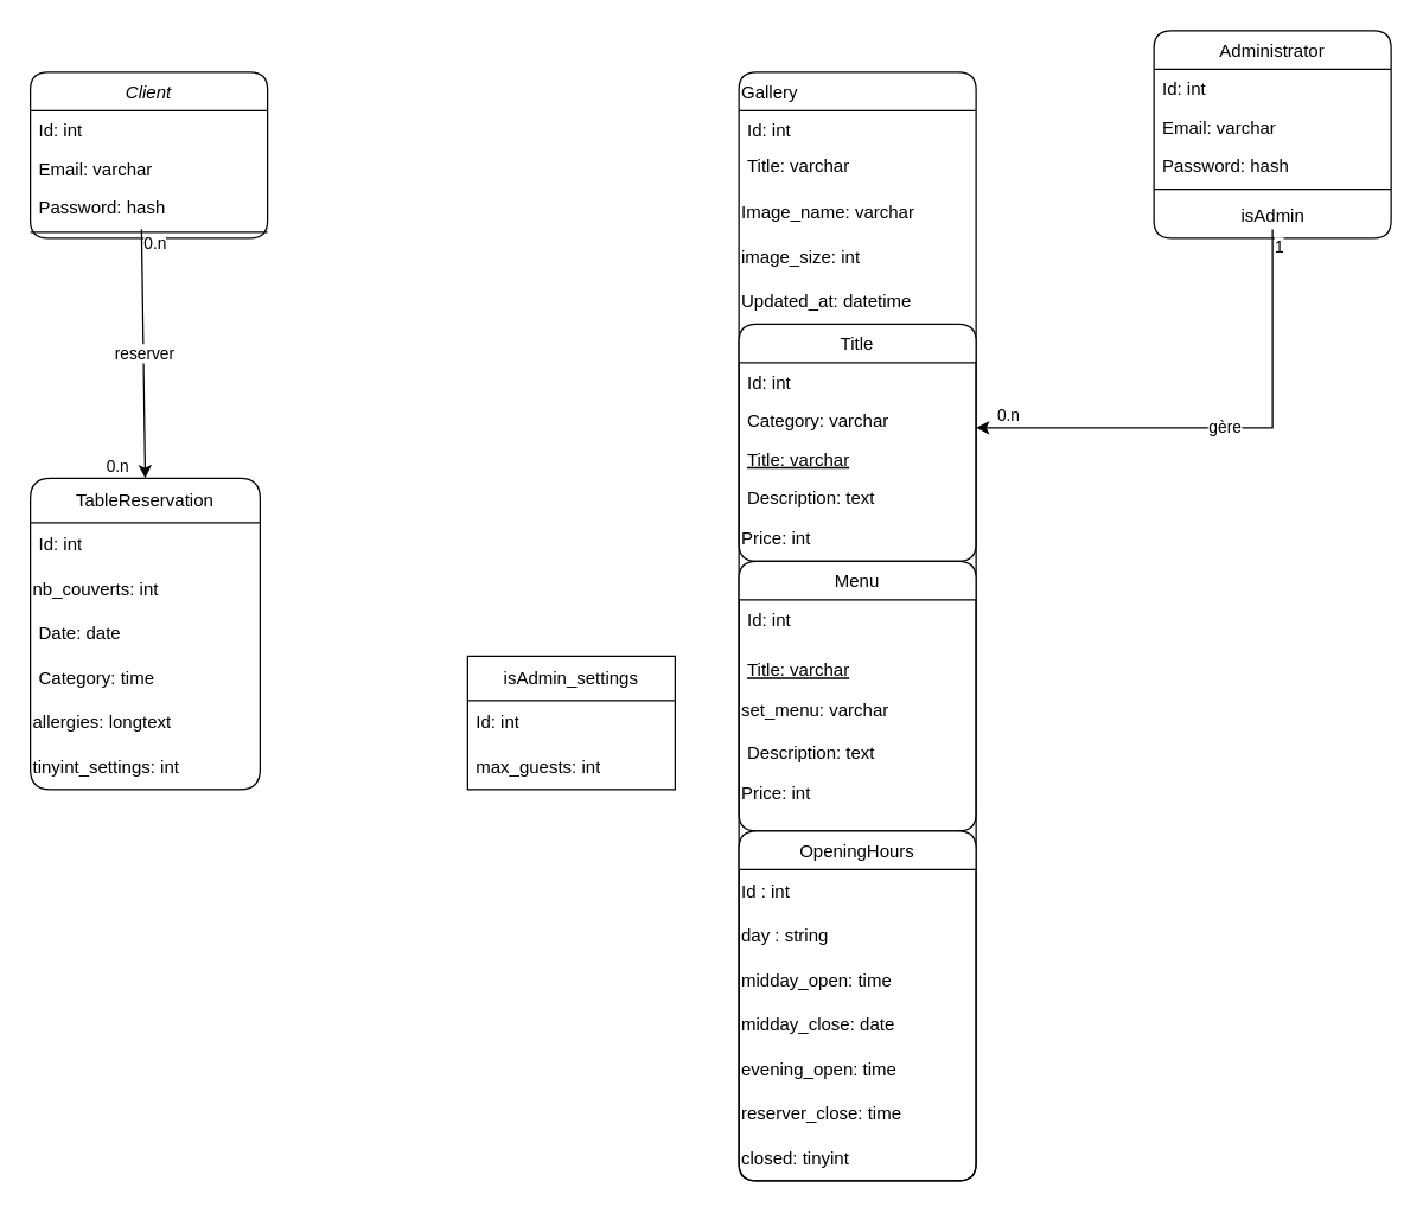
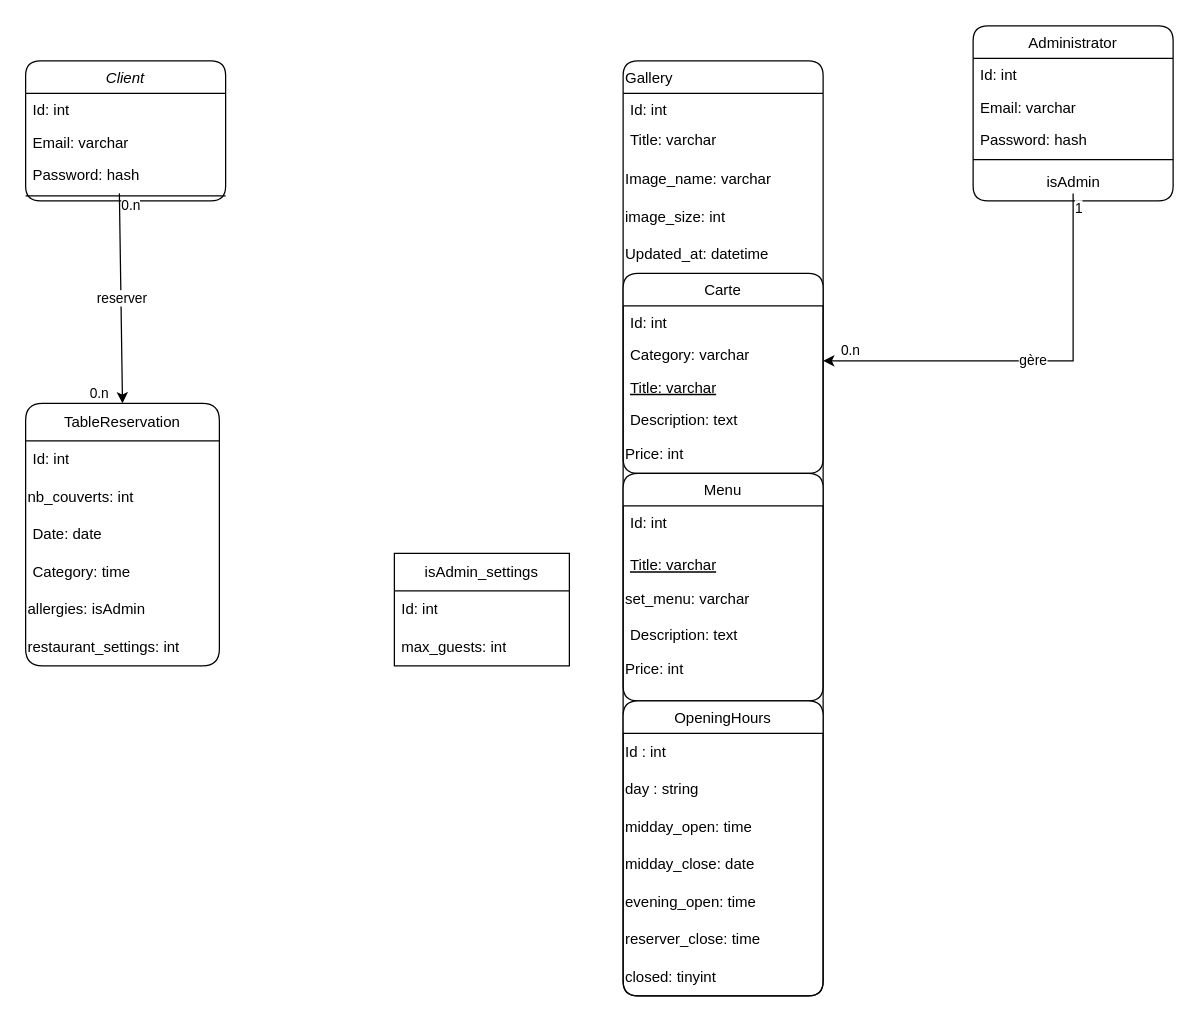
  <mxCell id="0" />
  <mxCell id="1" parent="0" />
  <mxCell id="2" value="TableReservation" style="swimlane;fontStyle=0;childLayout=stackLayout;horizontal=1;startSize=30;horizontalStack=0;resizeParent=1;resizeParentMax=0;resizeLast=0;collapsible=1;marginBottom=0;whiteSpace=wrap;html=1;gradientColor=none;rounded=1;" parent="1" vertex="1"><mxGeometry x="20" y="322" width="155" height="210" as="geometry" /></mxCell>
  <mxCell id="3" value="Id: int" style="text;strokeColor=none;fillColor=none;align=left;verticalAlign=middle;spacingLeft=4;spacingRight=4;overflow=hidden;points=[[0,0.5],[1,0.5]];portConstraint=eastwest;rotatable=0;whiteSpace=wrap;html=1;" parent="2" vertex="1"><mxGeometry y="30" width="155" height="30" as="geometry" /></mxCell>
  <mxCell id="4" value="nb_couverts: int" style="text;html=1;align=left;verticalAlign=middle;resizable=0;points=[];autosize=1;strokeColor=none;fillColor=none;" parent="2" vertex="1"><mxGeometry y="60" width="155" height="30" as="geometry" /></mxCell>
  <mxCell id="5" value="Date: date" style="text;strokeColor=none;fillColor=none;align=left;verticalAlign=middle;spacingLeft=4;spacingRight=4;overflow=hidden;points=[[0,0.5],[1,0.5]];portConstraint=eastwest;rotatable=0;whiteSpace=wrap;html=1;" parent="2" vertex="1"><mxGeometry y="90" width="155" height="30" as="geometry" /></mxCell>
  <mxCell id="6" value="Category: time" style="text;strokeColor=none;fillColor=none;align=left;verticalAlign=middle;spacingLeft=4;spacingRight=4;overflow=hidden;points=[[0,0.5],[1,0.5]];portConstraint=eastwest;rotatable=0;whiteSpace=wrap;html=1;" parent="2" vertex="1"><mxGeometry y="120" width="155" height="30" as="geometry" /></mxCell>
- <mxCell id="7" value="allergies: longtext" style="text;html=1;align=left;verticalAlign=middle;resizable=0;points=[];autosize=1;strokeColor=none;fillColor=none;" parent="2" vertex="1"><mxGeometry y="150" width="155" height="30" as="geometry" /></mxCell>
- <mxCell id="8" value="tinyint_settings: int" style="text;html=1;align=left;verticalAlign=middle;resizable=0;points=[];autosize=1;strokeColor=none;fillColor=none;" parent="2" vertex="1"><mxGeometry y="180" width="155" height="30" as="geometry" /></mxCell>
+ <mxCell id="7" value="allergies: isAdmin" style="text;html=1;align=left;verticalAlign=middle;resizable=0;points=[];autosize=1;strokeColor=none;fillColor=none;" parent="2" vertex="1"><mxGeometry y="150" width="155" height="30" as="geometry" /></mxCell>
+ <mxCell id="8" value="restaurant_settings: int" style="text;html=1;align=left;verticalAlign=middle;resizable=0;points=[];autosize=1;strokeColor=none;fillColor=none;" parent="2" vertex="1"><mxGeometry y="180" width="155" height="30" as="geometry" /></mxCell>
  <mxCell id="9" value="Client" style="swimlane;fontStyle=2;align=center;verticalAlign=top;childLayout=stackLayout;horizontal=1;startSize=26;horizontalStack=0;resizeParent=1;resizeLast=0;collapsible=1;marginBottom=0;rounded=1;shadow=0;strokeWidth=1;" parent="1" vertex="1"><mxGeometry x="20" y="48" width="160" height="112" as="geometry"><mxRectangle x="230" y="140" width="160" height="26" as="alternateBounds" /></mxGeometry></mxCell>
  <mxCell id="10" value="Id: int" style="text;align=left;verticalAlign=top;spacingLeft=4;spacingRight=4;overflow=hidden;rotatable=0;points=[[0,0.5],[1,0.5]];portConstraint=eastwest;rounded=1;shadow=0;html=0;" parent="9" vertex="1"><mxGeometry y="26" width="160" height="26" as="geometry" /></mxCell>
  <mxCell id="11" value="Email: varchar " style="text;align=left;verticalAlign=top;spacingLeft=4;spacingRight=4;overflow=hidden;rotatable=0;points=[[0,0.5],[1,0.5]];portConstraint=eastwest;rounded=1;shadow=0;html=0;" parent="9" vertex="1"><mxGeometry y="52" width="160" height="26" as="geometry" /></mxCell>
  <mxCell id="12" value="Password: hash" style="text;align=left;verticalAlign=top;spacingLeft=4;spacingRight=4;overflow=hidden;rotatable=0;points=[[0,0.5],[1,0.5]];portConstraint=eastwest;rounded=1;" parent="9" vertex="1"><mxGeometry y="78" width="160" height="26" as="geometry" /></mxCell>
  <mxCell id="13" value="" style="line;html=1;strokeWidth=1;align=left;verticalAlign=middle;spacingTop=-1;spacingLeft=3;spacingRight=3;rotatable=0;labelPosition=right;points=[];portConstraint=eastwest;rounded=1;" parent="9" vertex="1"><mxGeometry y="104" width="160" height="8" as="geometry" /></mxCell>
  <mxCell id="14" value="Gallery" style="swimlane;fontStyle=0;align=left;verticalAlign=top;childLayout=stackLayout;horizontal=1;startSize=26;horizontalStack=0;resizeParent=1;resizeLast=0;collapsible=1;marginBottom=0;rounded=1;shadow=0;strokeWidth=1;" parent="1" vertex="1"><mxGeometry x="498" y="48" width="160" height="748" as="geometry"><mxRectangle x="340" y="380" width="170" height="26" as="alternateBounds" /></mxGeometry></mxCell>
  <mxCell id="15" value="Id: int" style="text;align=left;verticalAlign=top;spacingLeft=4;spacingRight=4;overflow=hidden;rotatable=0;points=[[0,0.5],[1,0.5]];portConstraint=eastwest;rounded=1;" parent="14" vertex="1"><mxGeometry y="26" width="160" height="24" as="geometry" /></mxCell>
  <mxCell id="16" value="Title: varchar" style="text;align=left;verticalAlign=top;spacingLeft=4;spacingRight=4;overflow=hidden;rotatable=0;points=[[0,0.5],[1,0.5]];portConstraint=eastwest;rounded=1;" parent="14" vertex="1"><mxGeometry y="50" width="160" height="30" as="geometry" /></mxCell>
  <mxCell id="17" value="Image_name: varchar" style="text;html=1;align=left;verticalAlign=middle;resizable=0;points=[];autosize=1;strokeColor=none;fillColor=none;" parent="14" vertex="1"><mxGeometry y="80" width="160" height="30" as="geometry" /></mxCell>
  <mxCell id="18" value="image_size: int" style="text;html=1;align=left;verticalAlign=middle;resizable=0;points=[];autosize=1;strokeColor=none;fillColor=none;" parent="14" vertex="1"><mxGeometry y="110" width="160" height="30" as="geometry" /></mxCell>
  <mxCell id="19" value="Updated_at: datetime" style="text;html=1;align=left;verticalAlign=middle;resizable=0;points=[];autosize=1;strokeColor=none;fillColor=none;" parent="14" vertex="1"><mxGeometry y="140" width="160" height="30" as="geometry" /></mxCell>
- <mxCell id="20" value="Title" style="swimlane;fontStyle=0;align=center;verticalAlign=top;childLayout=stackLayout;horizontal=1;startSize=26;horizontalStack=0;resizeParent=1;resizeLast=0;collapsible=1;marginBottom=0;rounded=1;shadow=0;strokeWidth=1;" parent="14" vertex="1"><mxGeometry y="170" width="160" height="160" as="geometry"><mxRectangle x="130" y="380" width="160" height="26" as="alternateBounds" /></mxGeometry></mxCell>
+ <mxCell id="20" value="Carte" style="swimlane;fontStyle=0;align=center;verticalAlign=top;childLayout=stackLayout;horizontal=1;startSize=26;horizontalStack=0;resizeParent=1;resizeLast=0;collapsible=1;marginBottom=0;rounded=1;shadow=0;strokeWidth=1;" parent="14" vertex="1"><mxGeometry y="170" width="160" height="160" as="geometry"><mxRectangle x="130" y="380" width="160" height="26" as="alternateBounds" /></mxGeometry></mxCell>
  <mxCell id="21" value="Id: int" style="text;align=left;verticalAlign=top;spacingLeft=4;spacingRight=4;overflow=hidden;rotatable=0;points=[[0,0.5],[1,0.5]];portConstraint=eastwest;rounded=1;" parent="20" vertex="1"><mxGeometry y="26" width="160" height="26" as="geometry" /></mxCell>
  <mxCell id="22" value="Category: varchar" style="text;align=left;verticalAlign=top;spacingLeft=4;spacingRight=4;overflow=hidden;rotatable=0;points=[[0,0.5],[1,0.5]];portConstraint=eastwest;rounded=1;shadow=0;html=0;" parent="20" vertex="1"><mxGeometry y="52" width="160" height="26" as="geometry" /></mxCell>
  <mxCell id="23" value="Title: varchar" style="text;align=left;verticalAlign=top;spacingLeft=4;spacingRight=4;overflow=hidden;rotatable=0;points=[[0,0.5],[1,0.5]];portConstraint=eastwest;fontStyle=4;rounded=1;" parent="20" vertex="1"><mxGeometry y="78" width="160" height="26" as="geometry" /></mxCell>
  <mxCell id="24" value="Description: text" style="text;align=left;verticalAlign=top;spacingLeft=4;spacingRight=4;overflow=hidden;rotatable=0;points=[[0,0.5],[1,0.5]];portConstraint=eastwest;rounded=1;" parent="20" vertex="1"><mxGeometry y="104" width="160" height="26" as="geometry" /></mxCell>
  <mxCell id="25" value="Price: int" style="text;html=1;align=left;verticalAlign=middle;resizable=0;points=[];autosize=1;strokeColor=none;fillColor=none;" parent="20" vertex="1"><mxGeometry y="130" width="160" height="30" as="geometry" /></mxCell>
  <mxCell id="26" value="Menu" style="swimlane;fontStyle=0;align=center;verticalAlign=top;childLayout=stackLayout;horizontal=1;startSize=26;horizontalStack=0;resizeParent=1;resizeLast=0;collapsible=1;marginBottom=0;rounded=1;shadow=0;strokeWidth=1;" parent="14" vertex="1"><mxGeometry y="330" width="160" height="182" as="geometry"><mxRectangle y="330" width="160" height="26" as="alternateBounds" /></mxGeometry></mxCell>
  <mxCell id="27" value="Id: int" style="text;align=left;verticalAlign=top;spacingLeft=4;spacingRight=4;overflow=hidden;rotatable=0;points=[[0,0.5],[1,0.5]];portConstraint=eastwest;rounded=1;" parent="26" vertex="1"><mxGeometry y="26" width="160" height="34" as="geometry" /></mxCell>
  <mxCell id="28" value="Title: varchar" style="text;align=left;verticalAlign=top;spacingLeft=4;spacingRight=4;overflow=hidden;rotatable=0;points=[[0,0.5],[1,0.5]];portConstraint=eastwest;fontStyle=4;rounded=1;" parent="26" vertex="1"><mxGeometry y="60" width="160" height="26" as="geometry" /></mxCell>
  <mxCell id="29" value="set_menu: varchar" style="text;html=1;align=left;verticalAlign=middle;resizable=0;points=[];autosize=1;strokeColor=none;fillColor=none;" parent="26" vertex="1"><mxGeometry y="86" width="160" height="30" as="geometry" /></mxCell>
  <mxCell id="30" value="Description: text" style="text;align=left;verticalAlign=top;spacingLeft=4;spacingRight=4;overflow=hidden;rotatable=0;points=[[0,0.5],[1,0.5]];portConstraint=eastwest;rounded=1;" parent="26" vertex="1"><mxGeometry y="116" width="160" height="26" as="geometry" /></mxCell>
  <mxCell id="31" value="Price: int" style="text;html=1;align=left;verticalAlign=middle;resizable=0;points=[];autosize=1;strokeColor=none;fillColor=none;" parent="26" vertex="1"><mxGeometry y="142" width="160" height="30" as="geometry" /></mxCell>
  <mxCell id="32" value="OpeningHours" style="swimlane;fontStyle=0;align=center;verticalAlign=top;childLayout=stackLayout;horizontal=1;startSize=26;horizontalStack=0;resizeParent=1;resizeLast=0;collapsible=1;marginBottom=0;rounded=1;shadow=0;strokeWidth=1;" parent="14" vertex="1"><mxGeometry y="512" width="160" height="236" as="geometry"><mxRectangle x="130" y="380" width="160" height="26" as="alternateBounds" /></mxGeometry></mxCell>
  <mxCell id="33" value="Id : int" style="text;html=1;align=left;verticalAlign=middle;resizable=0;points=[];autosize=1;strokeColor=none;fillColor=none;" parent="32" vertex="1"><mxGeometry y="26" width="160" height="30" as="geometry" /></mxCell>
  <mxCell id="34" value="day : string" style="text;html=1;align=left;verticalAlign=middle;resizable=0;points=[];autosize=1;strokeColor=none;fillColor=none;" parent="32" vertex="1"><mxGeometry y="56" width="160" height="30" as="geometry" /></mxCell>
  <mxCell id="35" value="midday_open: time" style="text;html=1;align=left;verticalAlign=middle;resizable=0;points=[];autosize=1;strokeColor=none;fillColor=none;" parent="32" vertex="1"><mxGeometry y="86" width="160" height="30" as="geometry" /></mxCell>
  <mxCell id="36" value="midday_close: date" style="text;html=1;align=left;verticalAlign=middle;resizable=0;points=[];autosize=1;strokeColor=none;fillColor=none;" parent="32" vertex="1"><mxGeometry y="116" width="160" height="30" as="geometry" /></mxCell>
  <mxCell id="37" value="evening_open: time" style="text;html=1;align=left;verticalAlign=middle;resizable=0;points=[];autosize=1;strokeColor=none;fillColor=none;" parent="32" vertex="1"><mxGeometry y="146" width="160" height="30" as="geometry" /></mxCell>
  <mxCell id="38" value="reserver_close: time" style="text;html=1;align=left;verticalAlign=middle;resizable=0;points=[];autosize=1;strokeColor=none;fillColor=none;" parent="32" vertex="1"><mxGeometry y="176" width="160" height="30" as="geometry" /></mxCell>
  <mxCell id="39" value="closed: tinyint" style="text;html=1;align=left;verticalAlign=middle;resizable=0;points=[];autosize=1;strokeColor=none;fillColor=none;" parent="32" vertex="1"><mxGeometry y="206" width="160" height="30" as="geometry" /></mxCell>
  <mxCell id="40" value="Administrator" style="swimlane;fontStyle=0;align=center;verticalAlign=top;childLayout=stackLayout;horizontal=1;startSize=26;horizontalStack=0;resizeParent=1;resizeLast=0;collapsible=1;marginBottom=0;rounded=1;shadow=0;strokeWidth=1;" parent="1" vertex="1"><mxGeometry x="778" y="20" width="160" height="140" as="geometry"><mxRectangle x="550" y="140" width="160" height="26" as="alternateBounds" /></mxGeometry></mxCell>
  <mxCell id="41" value="Id: int" style="text;align=left;verticalAlign=top;spacingLeft=4;spacingRight=4;overflow=hidden;rotatable=0;points=[[0,0.5],[1,0.5]];portConstraint=eastwest;rounded=1;" parent="40" vertex="1"><mxGeometry y="26" width="160" height="26" as="geometry" /></mxCell>
  <mxCell id="42" value="Email: varchar" style="text;align=left;verticalAlign=top;spacingLeft=4;spacingRight=4;overflow=hidden;rotatable=0;points=[[0,0.5],[1,0.5]];portConstraint=eastwest;rounded=1;" parent="40" vertex="1"><mxGeometry y="52" width="160" height="26" as="geometry" /></mxCell>
  <mxCell id="43" value="Password: hash" style="text;align=left;verticalAlign=top;spacingLeft=4;spacingRight=4;overflow=hidden;rotatable=0;points=[[0,0.5],[1,0.5]];portConstraint=eastwest;rounded=1;shadow=0;html=0;" parent="40" vertex="1"><mxGeometry y="78" width="160" height="26" as="geometry" /></mxCell>
  <mxCell id="44" value="" style="line;html=1;strokeWidth=1;align=left;verticalAlign=middle;spacingTop=-1;spacingLeft=3;spacingRight=3;rotatable=0;labelPosition=right;points=[];portConstraint=eastwest;rounded=1;" parent="40" vertex="1"><mxGeometry y="104" width="160" height="6" as="geometry" /></mxCell>
  <mxCell id="45" value="isAdmin" style="text;html=1;align=center;verticalAlign=middle;resizable=0;points=[];autosize=1;strokeColor=none;fillColor=none;" parent="40" vertex="1"><mxGeometry y="110" width="160" height="30" as="geometry" /></mxCell>
  <mxCell id="46" value="" style="endArrow=classic;html=1;rounded=0;exitX=0.5;exitY=1;exitDx=0;exitDy=0;exitPerimeter=0;entryX=1;entryY=0.692;entryDx=0;entryDy=0;entryPerimeter=0;" parent="1" target="22" edge="1"><mxGeometry relative="1" as="geometry"><mxPoint x="858" y="154" as="sourcePoint" /><mxPoint x="718" y="298" as="targetPoint" /><Array as="points"><mxPoint x="858" y="288" /></Array></mxGeometry></mxCell>
  <mxCell id="47" value="gère" style="edgeLabel;resizable=0;html=1;align=center;verticalAlign=middle;" parent="46" connectable="0" vertex="1"><mxGeometry relative="1" as="geometry" /></mxCell>
  <mxCell id="48" value="1" style="edgeLabel;resizable=0;html=1;align=left;verticalAlign=bottom;" parent="46" connectable="0" vertex="1"><mxGeometry x="-1" relative="1" as="geometry"><mxPoint y="20" as="offset" /></mxGeometry></mxCell>
  <mxCell id="49" value="0.n" style="edgeLabel;resizable=0;html=1;align=right;verticalAlign=bottom;" parent="46" connectable="0" vertex="1"><mxGeometry x="1" relative="1" as="geometry"><mxPoint x="30" as="offset" /></mxGeometry></mxCell>
  <mxCell id="50" value="" style="endArrow=classic;html=1;rounded=0;exitX=0.5;exitY=1;exitDx=0;exitDy=0;entryX=0.5;entryY=0;entryDx=0;entryDy=0;" parent="1" target="2" edge="1"><mxGeometry relative="1" as="geometry"><mxPoint x="95" y="154" as="sourcePoint" /><mxPoint x="675" y="442" as="targetPoint" /></mxGeometry></mxCell>
  <mxCell id="51" value="reserver" style="edgeLabel;resizable=0;html=1;align=center;verticalAlign=middle;" parent="50" connectable="0" vertex="1"><mxGeometry relative="1" as="geometry" /></mxCell>
  <mxCell id="52" value="0.n" style="edgeLabel;resizable=0;html=1;align=left;verticalAlign=bottom;" parent="50" connectable="0" vertex="1"><mxGeometry x="-1" relative="1" as="geometry"><mxPoint y="18" as="offset" /></mxGeometry></mxCell>
  <mxCell id="53" value="0.n" style="edgeLabel;resizable=0;html=1;align=right;verticalAlign=bottom;" parent="50" connectable="0" vertex="1"><mxGeometry x="1" relative="1" as="geometry"><mxPoint x="-10" as="offset" /></mxGeometry></mxCell>
  <mxCell id="54" value="isAdmin_settings" style="swimlane;fontStyle=0;childLayout=stackLayout;horizontal=1;startSize=30;horizontalStack=0;resizeParent=1;resizeParentMax=0;resizeLast=0;collapsible=1;marginBottom=0;whiteSpace=wrap;html=1;" parent="1" vertex="1"><mxGeometry x="315" y="442" width="140" height="90" as="geometry" /></mxCell>
  <mxCell id="55" value="Id: int" style="text;strokeColor=none;fillColor=none;align=left;verticalAlign=middle;spacingLeft=4;spacingRight=4;overflow=hidden;points=[[0,0.5],[1,0.5]];portConstraint=eastwest;rotatable=0;whiteSpace=wrap;html=1;" parent="54" vertex="1"><mxGeometry y="30" width="140" height="30" as="geometry" /></mxCell>
  <mxCell id="56" value="max_guests: int" style="text;strokeColor=none;fillColor=none;align=left;verticalAlign=middle;spacingLeft=4;spacingRight=4;overflow=hidden;points=[[0,0.5],[1,0.5]];portConstraint=eastwest;rotatable=0;whiteSpace=wrap;html=1;" parent="54" vertex="1"><mxGeometry y="60" width="140" height="30" as="geometry" /></mxCell>
